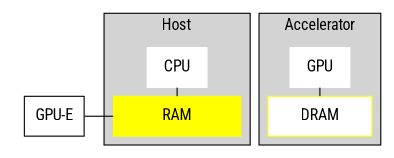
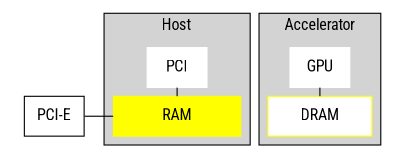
  graph {
    compound=true
    fontname="Roboto Condensed"
    rankdir=TB
    ranksep=0.1
    splines=ortho
    node [fontname="Roboto Condensed" shape=box style=filled]
    edge [fontname="Roboto Condensed"]
    dummy [style=invis]
-   "PCI-E" [label="GPU-E" style=""]
-   CPU [color=white]
+   "PCI-E" [style=""]
+   CPU [color=white label=PCI]
    RAM [color=yellow width=1.6]
    GPU [color=white]
    DRAM [color=yellow fillcolor=white width=1.3]
    subgraph cluster_1 {
      style=invis
      dummy
      "PCI-E"
    }
    subgraph cluster_2 {
      label=Host
      style=filled
      CPU
      RAM
    }
    subgraph cluster_3 {
      label=Accelerator
      style=filled
      GPU
      DRAM
    }
    dummy -- "PCI-E" [style=invis]
    CPU -- RAM
    RAM -- "PCI-E" [constraint=false]
    GPU -- DRAM
  }
